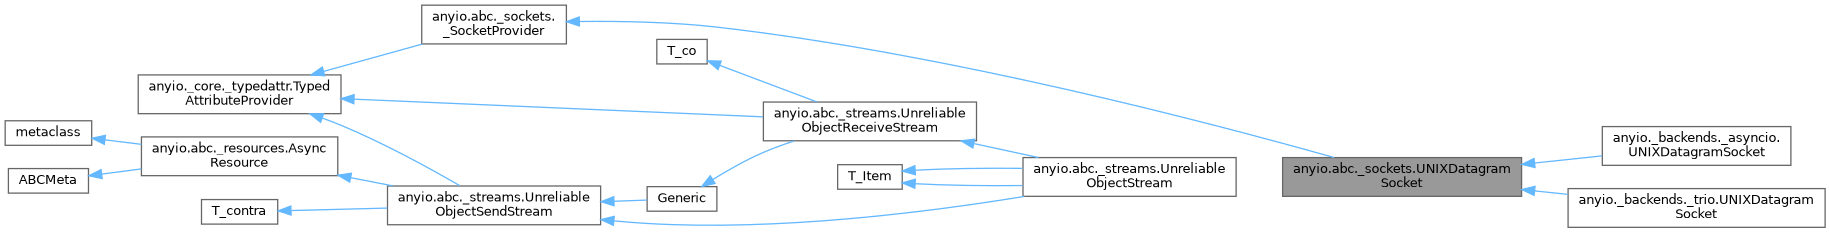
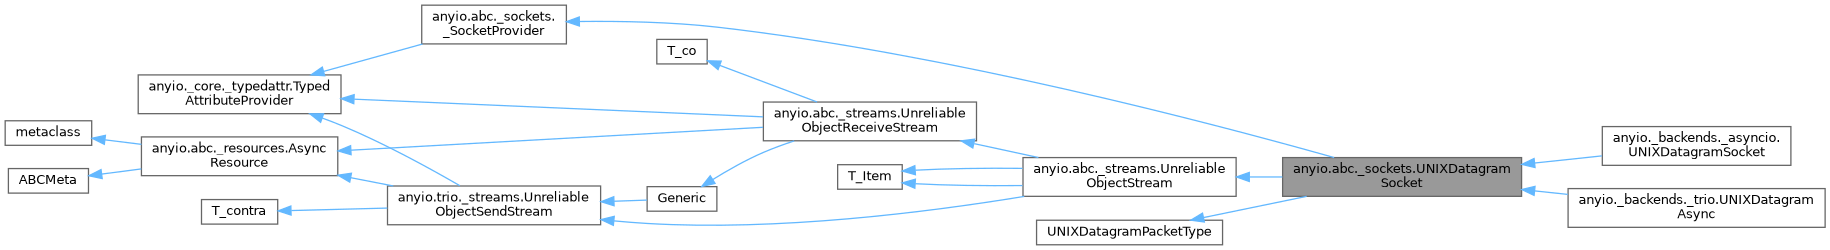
  digraph {
    rankdir=LR
    node [color=gray40 fillcolor=white fontname=Helvetica fontsize=10 shape=box style=filled]
    edge [color=steelblue1 dir=back fontname=Helvetica fontsize=10 labelfontname=Helvetica labelfontsize=10 style=solid]
    n1 [fillcolor=grey60 fontcolor=black height=0.2 label="anyio.abc._sockets.UNIXDatagram\lSocket" width=0.4]
    n2 [height=0.2 label="anyio._backends._asyncio.\lUNIXDatagramSocket" width=0.4]
-   n3 [height=0.2 label="anyio._backends._trio.UNIXDatagram\lSocket" width=0.4]
+   n3 [height=0.2 label="anyio._backends._trio.UNIXDatagram\lAsync" width=0.4]
    n4 [height=0.2 label="anyio.abc._streams.Unreliable\lObjectStream" width=0.4]
    n5 [height=0.2 label="anyio.abc._streams.Unreliable\lObjectReceiveStream" width=0.4]
    n6 [height=0.2 label=Generic width=0.4]
-   n7 [height=0.2 label="anyio.abc._streams.Unreliable\lObjectSendStream" width=0.4]
+   n7 [height=0.2 label="anyio.trio._streams.Unreliable\lObjectSendStream" width=0.4]
    n8 [height=0.2 label=T_co width=0.4]
    n9 [height=0.2 label="anyio.abc._resources.Async\lResource" width=0.4]
    n10 [height=0.2 label=metaclass width=0.4]
    n11 [height=0.2 label=ABCMeta width=0.4]
    n12 [height=0.2 label="anyio._core._typedattr.Typed\lAttributeProvider" width=0.4]
    n13 [height=0.2 label="anyio.abc._sockets.\l_SocketProvider" width=0.4]
    n14 [height=0.2 label=T_Item width=0.4]
    n15 [height=0.2 label=T_contra width=0.4]
+   n16 [height=0.2 label=UNIXDatagramPacketType width=0.4]
    n1 -> n2
    n1 -> n3
+   n4 -> n1
    n5 -> n4
    n6 -> n5
    n7 -> n4
    n7 -> n6
    n8 -> n5
+   n9 -> n5
    n9 -> n7
    n10 -> n9
    n11 -> n9
    n12 -> n5
    n12 -> n7
    n12 -> n13
    n13 -> n1
    n14 -> n4
    n14 -> n4
    n15 -> n7
+   n16 -> n1
  }
